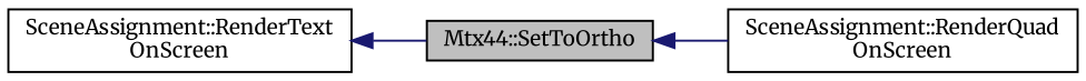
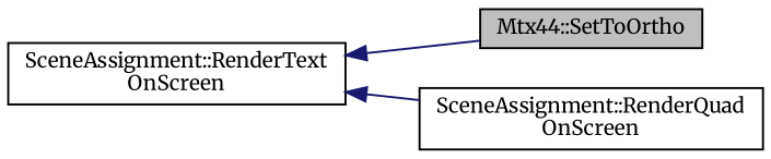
  digraph {
    fontname=Merriweather
    rankdir=LR
    node [color=black fontname=Merriweather fontsize=10 shape=record]
    edge [color=midnightblue dir=back fontname=Merriweather fontsize=10 labelfontname=Helvetica labelfontsize=10 style=solid]
    n1 [fillcolor=grey75 fontcolor=black height=0.2 label="Mtx44::SetToOrtho" style=filled width=0.4]
    n2 [height=0.2 label="SceneAssignment::RenderQuad\lOnScreen" width=0.4]
    n3 [height=0.2 label="SceneAssignment::RenderText\lOnScreen" width=0.4]
-   n1 -> n2
+   n3 -> n2
    n3 -> n1
  }
